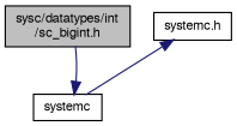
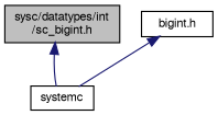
  digraph {
    node [color=black fillcolor=white fontname=FreeSans fontsize=10 shape=record style=filled]
    edge [color=midnightblue dir=back fontname=FreeSans fontsize=10 labelfontname=FreeSans labelfontsize=10 style=solid]
    n1 [fillcolor=grey75 fontcolor=black height=0.2 label="sysc/datatypes/int\l/sc_bigint.h" width=0.4]
    n2 [height=0.2 label=systemc width=0.4]
-   n3 [height=0.2 label="systemc.h" width=0.4]
-   n2 -> n1
+   n3 [height=0.2 label="bigint.h" width=0.4]
+   n1 -> n2
    n3 -> n2
  }
